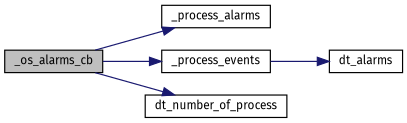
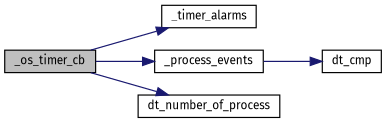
  digraph {
    fontname="Fira Sans"
    rankdir=LR
    node [color=black fontname="Fira Sans" fontsize=10 shape=record]
    edge [color=midnightblue fontname="Fira Sans" fontsize=10 labelfontname=Helvetica labelfontsize=10 style=solid]
-   n1 [fillcolor=grey75 fontcolor=black height=0.2 label=_os_alarms_cb style=filled width=0.4]
-   n2 [height=0.2 label=_process_alarms width=0.4]
+   n1 [fillcolor=grey75 fontcolor=black height=0.2 label=_os_timer_cb style=filled width=0.4]
+   n2 [height=0.2 label=_timer_alarms width=0.4]
    n3 [height=0.2 label=_process_events width=0.4]
    n4 [height=0.2 label=dt_number_of_process width=0.4]
-   n5 [height=0.2 label=dt_alarms width=0.4]
+   n5 [height=0.2 label=dt_cmp width=0.4]
    n1 -> n2
    n1 -> n3
    n1 -> n4
    n3 -> n5
  }
